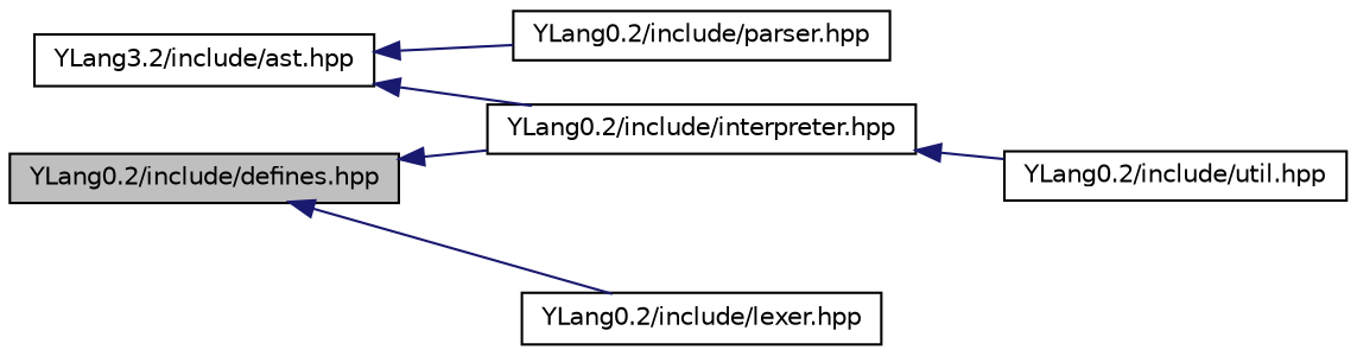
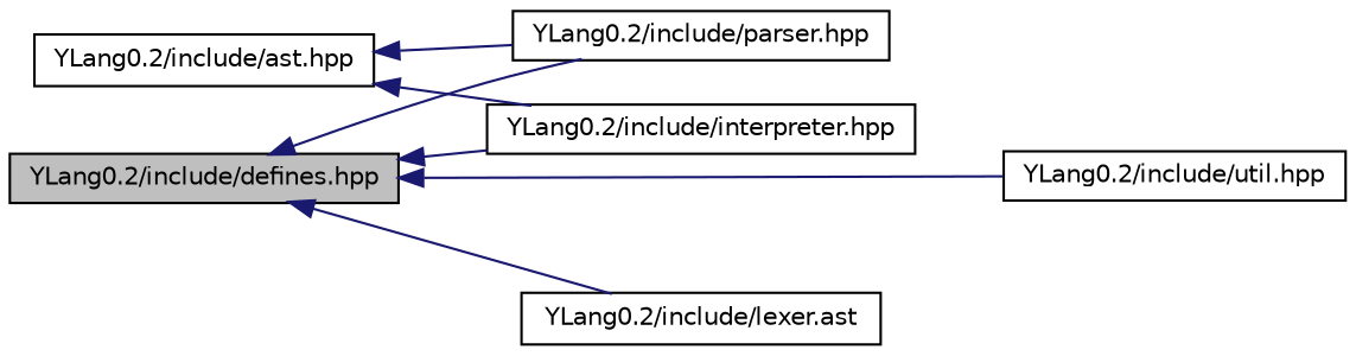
  digraph {
    rankdir=LR
    node [color=black fillcolor=white fontname=Helvetica fontsize=10 shape=record style=filled]
    edge [color=midnightblue dir=back fontname=Helvetica fontsize=10 labelfontname=Helvetica labelfontsize=10 style=solid]
    n1 [fillcolor=grey75 fontcolor=black height=0.2 label="YLang0.2/include/defines.hpp" width=0.4]
    n2 [height=0.2 label="YLang0.2/include/parser.hpp" width=0.4]
-   n3 [height=0.2 label="YLang0.2/include/lexer.hpp" width=0.4]
+   n3 [height=0.2 label="YLang0.2/include/lexer.ast" width=0.4]
    n4 [height=0.2 label="YLang0.2/include/util.hpp" width=0.4]
    n5 [height=0.2 label="YLang0.2/include/interpreter.hpp" width=0.4]
-   n6 [height=0.2 label="YLang3.2/include/ast.hpp" width=0.4]
+   n6 [height=0.2 label="YLang0.2/include/ast.hpp" width=0.4]
+   n1 -> n2
    n1 -> n3
-   n5 -> n4
+   n1 -> n4
    n1 -> n5
    n6 -> n2
    n6 -> n5
  }
